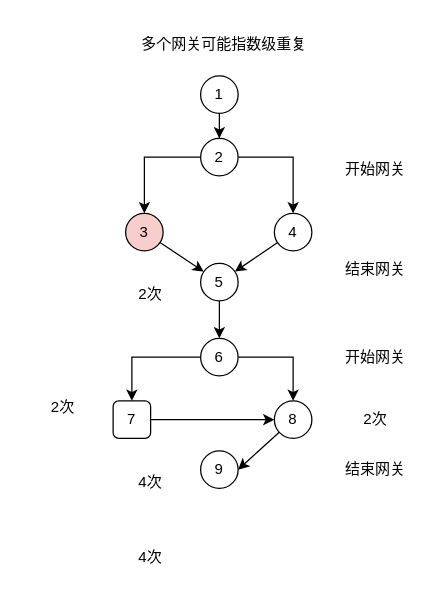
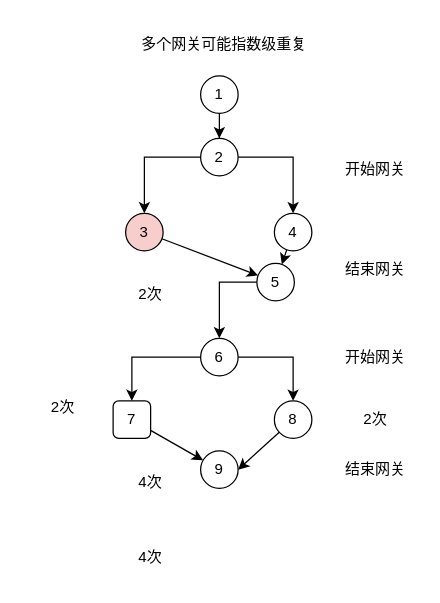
  <mxCell id="0" />
  <mxCell id="1" parent="0" />
  <mxCell id="2" value="" style="edgeStyle=orthogonalEdgeStyle;rounded=0;orthogonalLoop=1;jettySize=auto;html=1;" edge="1" parent="1" source="3" target="6"><mxGeometry relative="1" as="geometry" /></mxCell>
  <mxCell id="3" value="1" style="ellipse;whiteSpace=wrap;html=1;aspect=fixed;" vertex="1" parent="1"><mxGeometry x="160" y="60" width="30" height="30" as="geometry" /></mxCell>
  <mxCell id="4" value="" style="edgeStyle=orthogonalEdgeStyle;rounded=0;orthogonalLoop=1;jettySize=auto;html=1;" edge="1" parent="1" source="6" target="8"><mxGeometry relative="1" as="geometry" /></mxCell>
  <mxCell id="5" value="" style="edgeStyle=orthogonalEdgeStyle;rounded=0;orthogonalLoop=1;jettySize=auto;html=1;" edge="1" parent="1" source="6" target="10"><mxGeometry relative="1" as="geometry" /></mxCell>
  <mxCell id="6" value="2" style="ellipse;whiteSpace=wrap;html=1;aspect=fixed;" vertex="1" parent="1"><mxGeometry x="160" y="110" width="30" height="30" as="geometry" /></mxCell>
  <mxCell id="7" value="" style="rounded=0;orthogonalLoop=1;jettySize=auto;html=1;" edge="1" parent="1" source="8" target="12"><mxGeometry relative="1" as="geometry" /></mxCell>
  <mxCell id="8" value="3" style="ellipse;whiteSpace=wrap;html=1;aspect=fixed;fillColor=#f8cecc;" vertex="1" parent="1"><mxGeometry x="100" y="170" width="30" height="30" as="geometry" /></mxCell>
  <mxCell id="9" style="rounded=0;orthogonalLoop=1;jettySize=auto;html=1;" edge="1" parent="1" source="10" target="12"><mxGeometry relative="1" as="geometry" /></mxCell>
  <mxCell id="10" value="4" style="ellipse;whiteSpace=wrap;html=1;aspect=fixed;" vertex="1" parent="1"><mxGeometry x="219" y="170" width="30" height="30" as="geometry" /></mxCell>
  <mxCell id="11" value="" style="edgeStyle=orthogonalEdgeStyle;rounded=0;orthogonalLoop=1;jettySize=auto;html=1;" edge="1" parent="1" source="12" target="15"><mxGeometry relative="1" as="geometry" /></mxCell>
- <mxCell id="12" value="5" style="ellipse;whiteSpace=wrap;html=1;aspect=fixed;" vertex="1" parent="1"><mxGeometry x="160" y="210" width="30" height="30" as="geometry" /></mxCell>
+ <mxCell id="12" value="5" style="ellipse;whiteSpace=wrap;html=1;aspect=fixed;" vertex="1" parent="1"><mxGeometry x="205" y="210" width="30" height="30" as="geometry" /></mxCell>
  <mxCell id="13" value="" style="edgeStyle=orthogonalEdgeStyle;rounded=0;orthogonalLoop=1;jettySize=auto;html=1;" edge="1" parent="1" source="15" target="17"><mxGeometry relative="1" as="geometry" /></mxCell>
  <mxCell id="14" value="" style="edgeStyle=orthogonalEdgeStyle;rounded=0;orthogonalLoop=1;jettySize=auto;html=1;" edge="1" parent="1" source="15" target="19"><mxGeometry relative="1" as="geometry" /></mxCell>
  <mxCell id="15" value="6" style="ellipse;whiteSpace=wrap;html=1;aspect=fixed;" vertex="1" parent="1"><mxGeometry x="160" y="270" width="30" height="30" as="geometry" /></mxCell>
- <mxCell id="16" value="" style="rounded=0;orthogonalLoop=1;jettySize=auto;html=1;" edge="1" parent="1" source="17" target="19"><mxGeometry relative="1" as="geometry" /></mxCell>
+ <mxCell id="16" value="" style="rounded=0;orthogonalLoop=1;jettySize=auto;html=1;" edge="1" parent="1" source="17" target="20"><mxGeometry relative="1" as="geometry" /></mxCell>
  <mxCell id="17" value="7" style="whiteSpace=wrap;html=1;aspect=fixed;rounded=1;" vertex="1" parent="1"><mxGeometry x="90" y="320" width="30" height="30" as="geometry" /></mxCell>
  <mxCell id="18" style="rounded=0;orthogonalLoop=1;jettySize=auto;html=1;entryX=1;entryY=0.5;entryDx=0;entryDy=0;" edge="1" parent="1" source="19" target="20"><mxGeometry relative="1" as="geometry" /></mxCell>
  <mxCell id="19" value="8" style="ellipse;whiteSpace=wrap;html=1;aspect=fixed;" vertex="1" parent="1"><mxGeometry x="219" y="320" width="30" height="30" as="geometry" /></mxCell>
  <mxCell id="20" value="9" style="ellipse;whiteSpace=wrap;html=1;aspect=fixed;" vertex="1" parent="1"><mxGeometry x="160" y="360" width="30" height="30" as="geometry" /></mxCell>
  <mxCell id="21" value="开始网关" style="text;html=1;strokeColor=none;fillColor=none;align=center;verticalAlign=middle;whiteSpace=wrap;rounded=0;" vertex="1" parent="1"><mxGeometry x="270" y="120" width="60" height="30" as="geometry" /></mxCell>
  <mxCell id="22" value="结束网关" style="text;html=1;strokeColor=none;fillColor=none;align=center;verticalAlign=middle;whiteSpace=wrap;rounded=0;" vertex="1" parent="1"><mxGeometry x="270" y="200" width="60" height="30" as="geometry" /></mxCell>
  <mxCell id="23" value="开始网关" style="text;html=1;strokeColor=none;fillColor=none;align=center;verticalAlign=middle;whiteSpace=wrap;rounded=0;" vertex="1" parent="1"><mxGeometry x="270" y="270" width="60" height="30" as="geometry" /></mxCell>
  <mxCell id="24" value="结束网关" style="text;html=1;strokeColor=none;fillColor=none;align=center;verticalAlign=middle;whiteSpace=wrap;rounded=0;" vertex="1" parent="1"><mxGeometry x="270" y="360" width="60" height="30" as="geometry" /></mxCell>
  <mxCell id="25" value="2次" style="text;html=1;strokeColor=none;fillColor=none;align=center;verticalAlign=middle;whiteSpace=wrap;rounded=0;" vertex="1" parent="1"><mxGeometry x="90" y="220" width="60" height="30" as="geometry" /></mxCell>
  <mxCell id="26" value="2次" style="text;html=1;strokeColor=none;fillColor=none;align=center;verticalAlign=middle;whiteSpace=wrap;rounded=0;" vertex="1" parent="1"><mxGeometry x="20" y="310" width="60" height="30" as="geometry" /></mxCell>
  <mxCell id="27" value="2次" style="text;html=1;strokeColor=none;fillColor=none;align=center;verticalAlign=middle;whiteSpace=wrap;rounded=0;" vertex="1" parent="1"><mxGeometry x="270" y="320" width="60" height="30" as="geometry" /></mxCell>
  <mxCell id="28" value="4次" style="text;html=1;strokeColor=none;fillColor=none;align=center;verticalAlign=middle;whiteSpace=wrap;rounded=0;" vertex="1" parent="1"><mxGeometry x="90" y="370" width="60" height="30" as="geometry" /></mxCell>
  <mxCell id="29" value="4次" style="text;html=1;strokeColor=none;fillColor=none;align=center;verticalAlign=middle;whiteSpace=wrap;rounded=0;" vertex="1" parent="1"><mxGeometry x="90" y="430" width="60" height="30" as="geometry" /></mxCell>
  <mxCell id="30" value="多个网关可能指数级重复" style="text;html=1;strokeColor=none;fillColor=none;align=center;verticalAlign=middle;whiteSpace=wrap;rounded=0;" vertex="1" parent="1"><mxGeometry x="109" y="20" width="140" height="30" as="geometry" /></mxCell>
